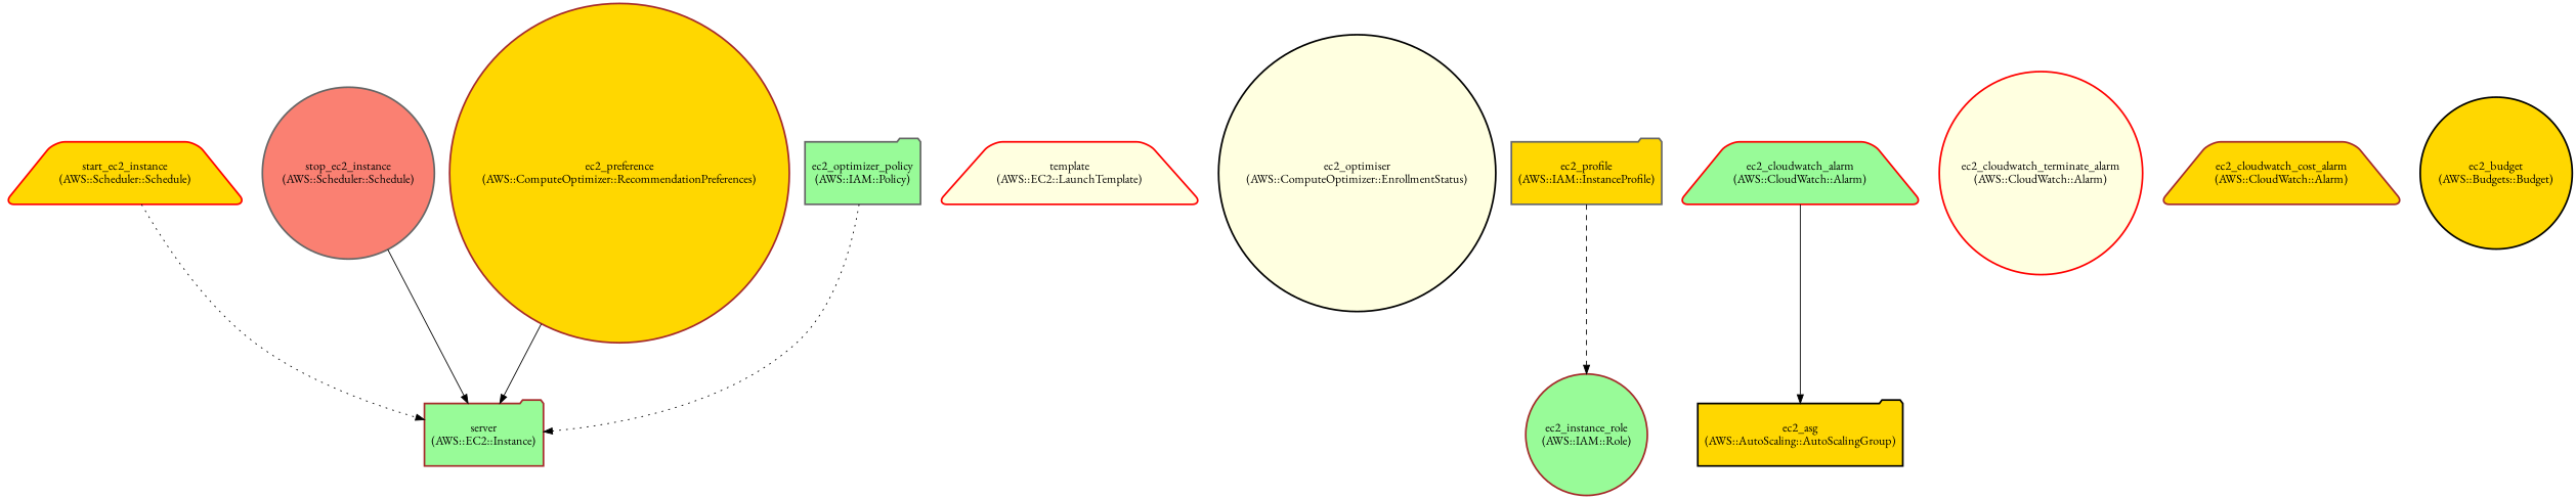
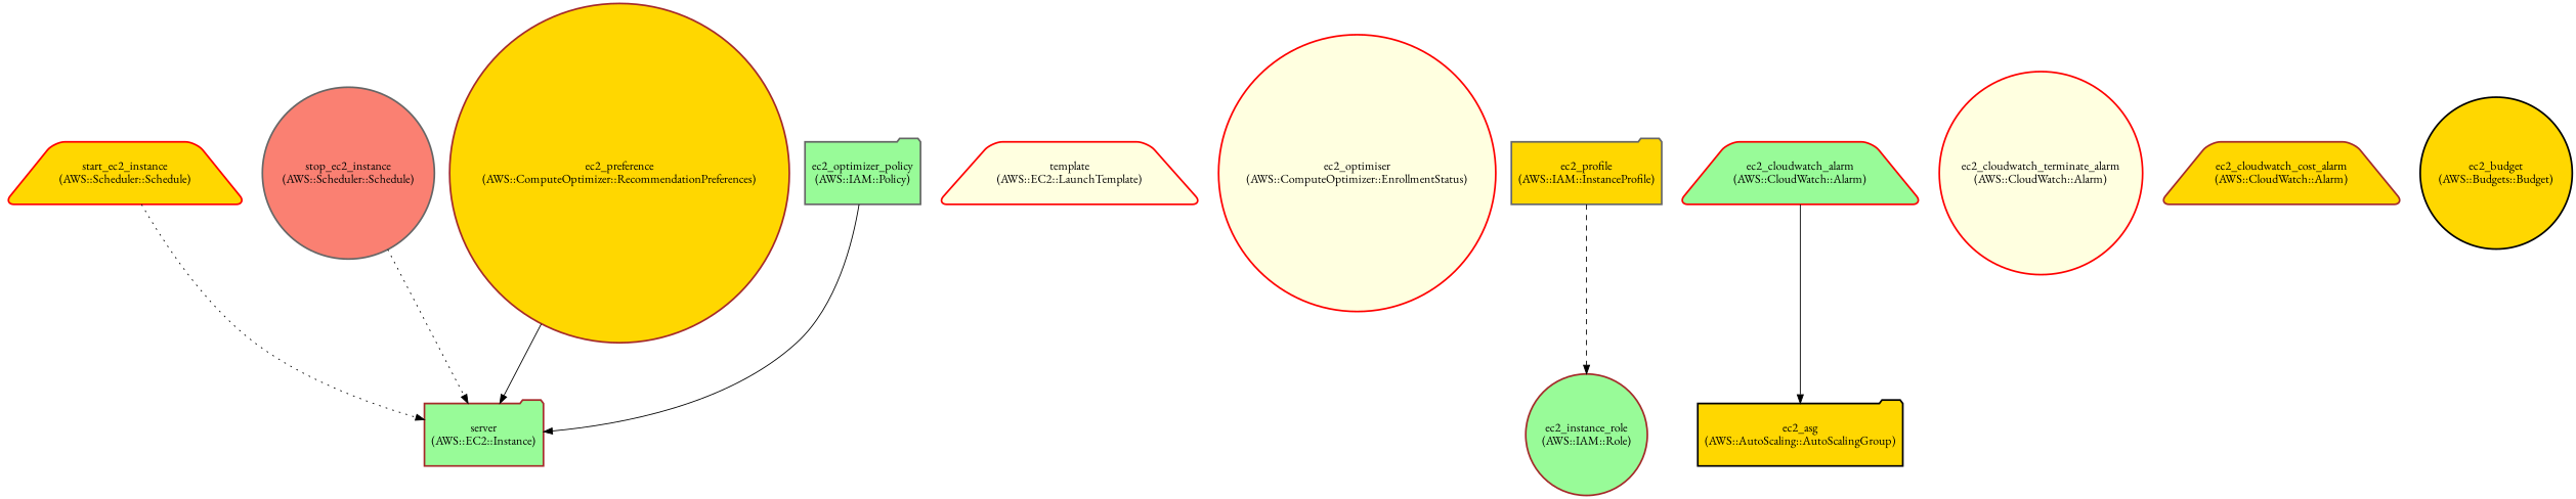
  digraph {
    fontname="EB Garamond"
    node [color=brown fillcolor=gold fontname="EB Garamond" shape=circle style="filled,bold,rounded"]
    edge [fontname="EB Garamond" style=solid]
    n1 [fillcolor=palegreen height=1 label="server\n(AWS::EC2::Instance)" shape=folder]
    n2 [color=red fillcolor=lightyellow height=1 label="template\n(AWS::EC2::LaunchTemplate)" shape=trapezium]
    n3 [color=red height=1 label="start_ec2_instance\n(AWS::Scheduler::Schedule)" shape=trapezium]
    n4 [color=gray40 fillcolor=salmon height=1 label="stop_ec2_instance\n(AWS::Scheduler::Schedule)"]
-   n5 [color=black fillcolor=lightyellow height=1 label="ec2_optimiser\n(AWS::ComputeOptimizer::EnrollmentStatus)"]
+   n5 [color=red fillcolor=lightyellow height=1 label="ec2_optimiser\n(AWS::ComputeOptimizer::EnrollmentStatus)"]
    n6 [height=1 label="ec2_preference\n(AWS::ComputeOptimizer::RecommendationPreferences)"]
    n7 [fillcolor=palegreen height=1 label="ec2_instance_role\n(AWS::IAM::Role)"]
    n8 [color=gray40 fillcolor=palegreen height=1 label="ec2_optimizer_policy\n(AWS::IAM::Policy)" shape=folder]
    n9 [color=gray40 height=1 label="ec2_profile\n(AWS::IAM::InstanceProfile)" shape=folder]
    n10 [color=red fillcolor=palegreen height=1 label="ec2_cloudwatch_alarm\n(AWS::CloudWatch::Alarm)" shape=trapezium]
    n11 [color=black height=1 label="ec2_asg\n(AWS::AutoScaling::AutoScalingGroup)" shape=folder]
    n12 [color=red fillcolor=lightyellow height=1 label="ec2_cloudwatch_terminate_alarm\n(AWS::CloudWatch::Alarm)"]
    n13 [height=1 label="ec2_cloudwatch_cost_alarm\n(AWS::CloudWatch::Alarm)" shape=trapezium]
    n14 [color=black height=1 label="ec2_budget\n(AWS::Budgets::Budget)"]
    n3 -> n1 [style=dotted]
-   n4 -> n1
+   n4 -> n1 [style=dotted]
    n6 -> n1
-   n8 -> n1 [style=dotted]
+   n8 -> n1
    n9 -> n7 [style=dashed]
    n10 -> n11
  }
